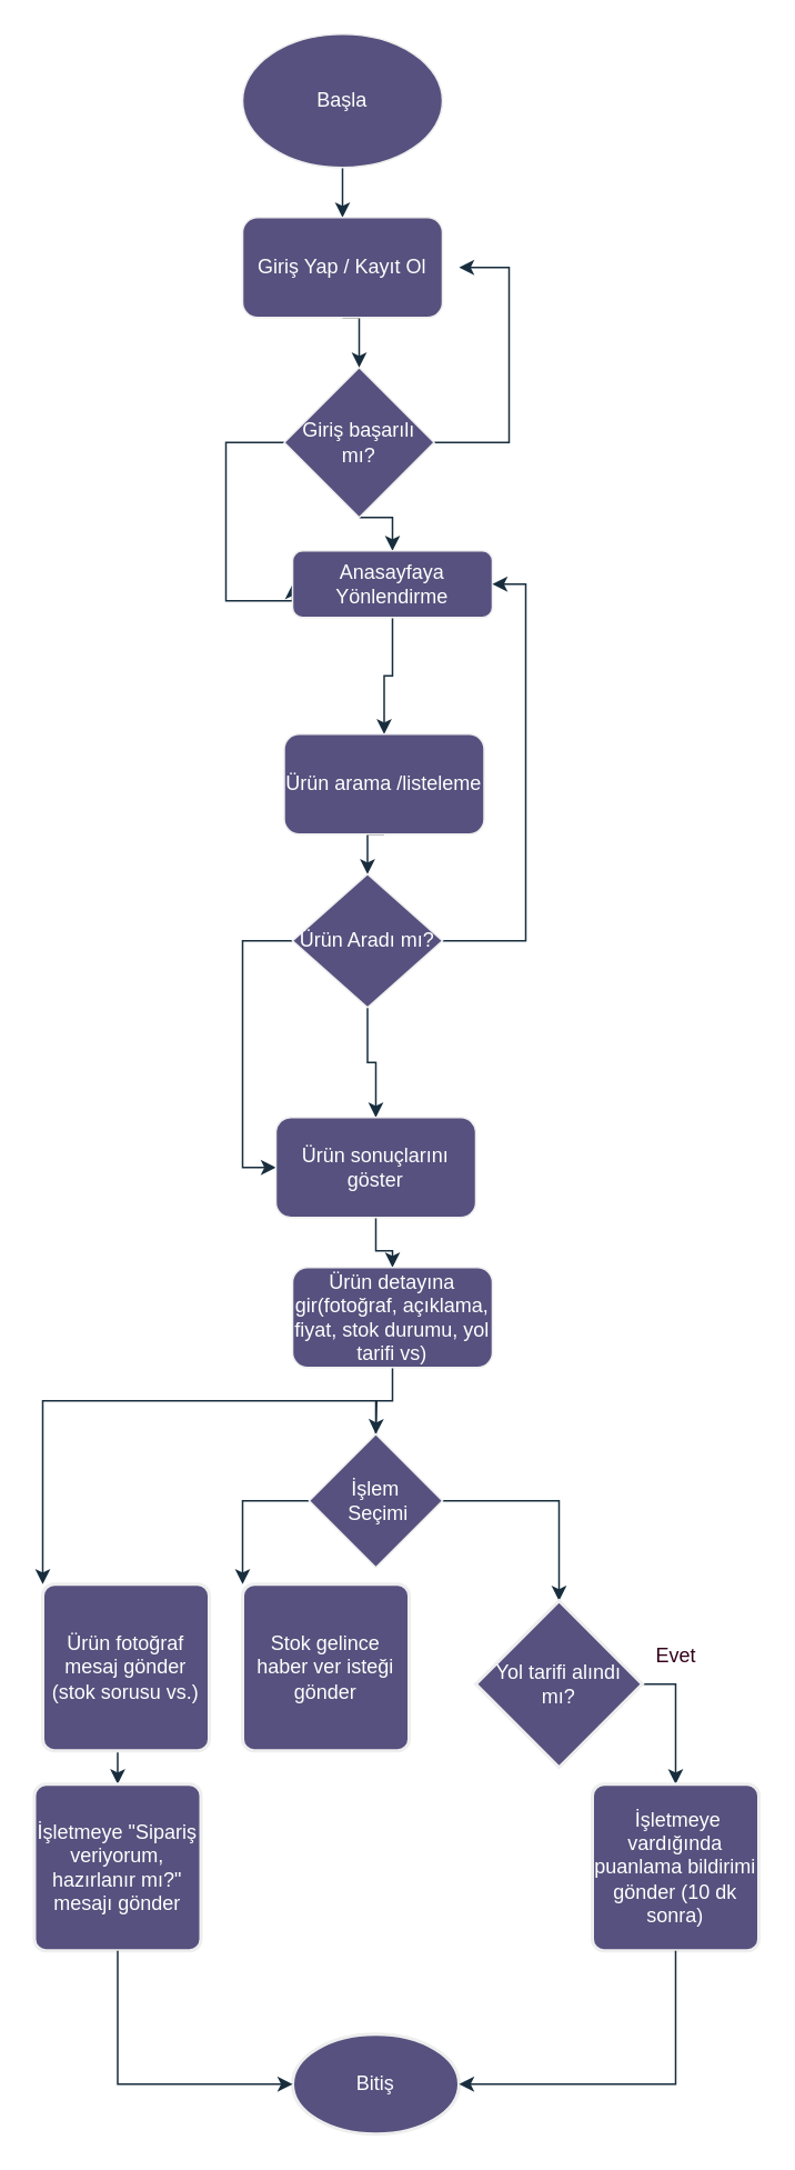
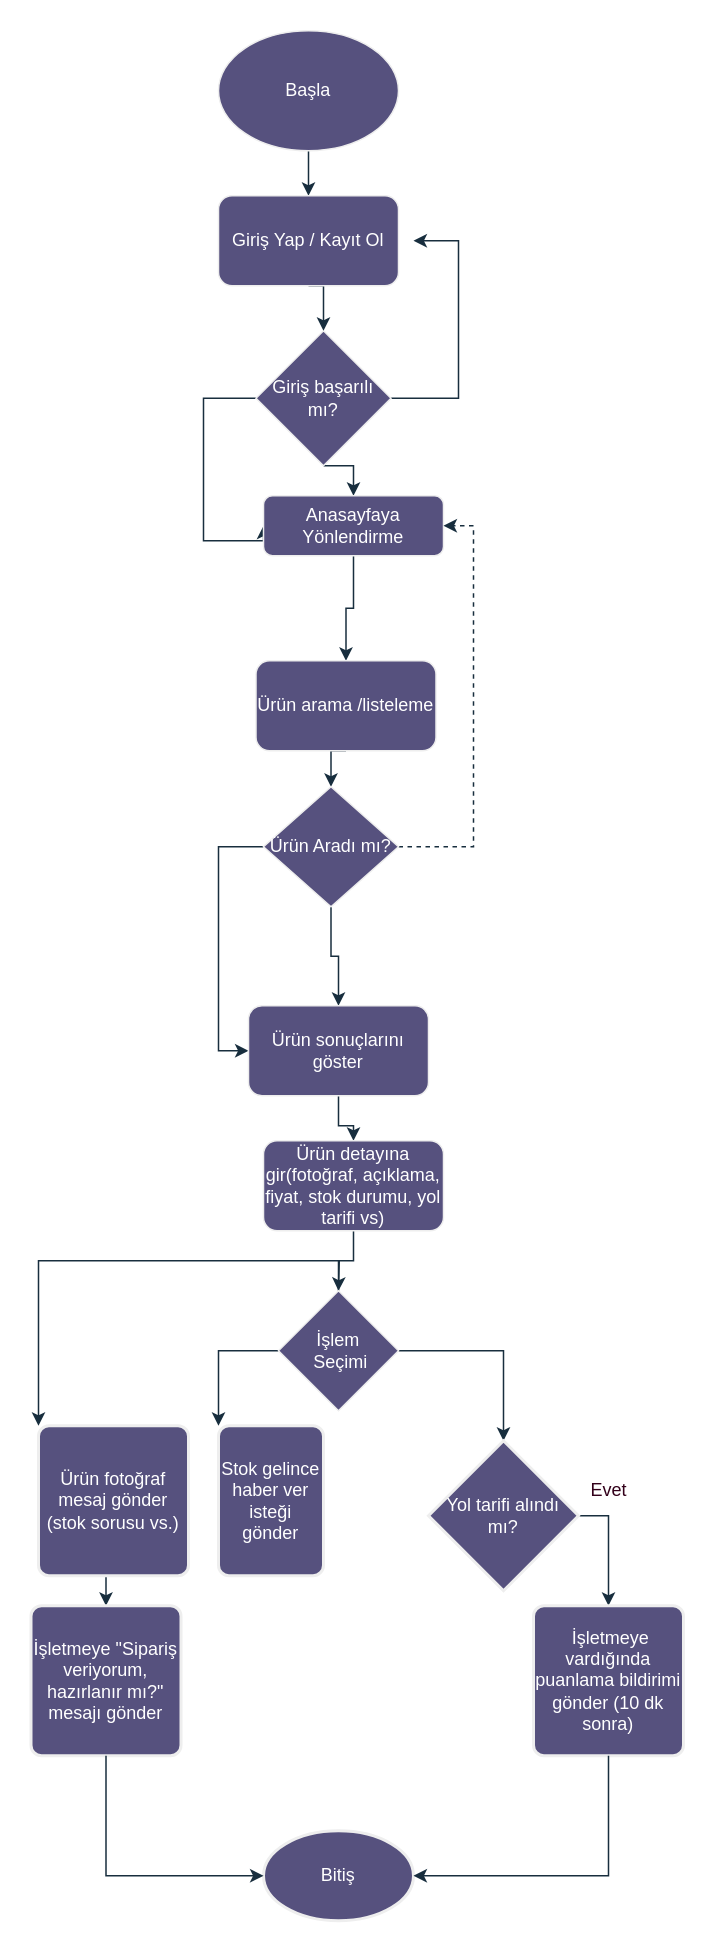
  <mxCell id="0" />
  <mxCell id="1" parent="0" />
  <mxCell id="2" style="edgeStyle=orthogonalEdgeStyle;rounded=0;orthogonalLoop=1;jettySize=auto;html=1;exitX=0.5;exitY=1;exitDx=0;exitDy=0;entryX=0.5;entryY=0;entryDx=0;entryDy=0;strokeColor=#182E3E;" edge="1" parent="1" source="3" target="11"><mxGeometry relative="1" as="geometry" /></mxCell>
  <mxCell id="3" value="Başla" style="ellipse;whiteSpace=wrap;html=1;labelBackgroundColor=none;fillColor=#56517E;strokeColor=#EEEEEE;fontColor=#FFFFFF;" vertex="1" parent="1"><mxGeometry x="145" width="120" height="80" as="geometry" y="20" /></mxCell>
  <mxCell id="4" style="edgeStyle=orthogonalEdgeStyle;rounded=0;orthogonalLoop=1;jettySize=auto;html=1;exitX=1;exitY=0.5;exitDx=0;exitDy=0;entryX=1;entryY=0.5;entryDx=0;entryDy=0;labelBackgroundColor=none;fontColor=default;strokeColor=#182E3E;" edge="1" parent="1" source="7"><mxGeometry relative="1" as="geometry"><mxPoint x="275" y="160" as="targetPoint" /><Array as="points"><mxPoint x="305" y="265" /><mxPoint x="305" y="160" /></Array></mxGeometry></mxCell>
  <mxCell id="5" style="edgeStyle=orthogonalEdgeStyle;rounded=0;orthogonalLoop=1;jettySize=auto;html=1;entryX=0;entryY=0.5;entryDx=0;entryDy=0;labelBackgroundColor=none;fontColor=default;strokeColor=#182E3E;" edge="1" parent="1" source="7" target="13"><mxGeometry relative="1" as="geometry"><mxPoint x="155" y="360" as="targetPoint" /><Array as="points"><mxPoint x="135" y="265" /><mxPoint x="135" y="360" /></Array></mxGeometry></mxCell>
  <mxCell id="6" style="edgeStyle=orthogonalEdgeStyle;rounded=0;orthogonalLoop=1;jettySize=auto;html=1;exitX=0.5;exitY=1;exitDx=0;exitDy=0;entryX=0.5;entryY=0;entryDx=0;entryDy=0;strokeColor=#182E3E;" edge="1" parent="1" source="7" target="13"><mxGeometry relative="1" as="geometry" /></mxCell>
  <mxCell id="7" value="Giriş başarılı mı?" style="rhombus;whiteSpace=wrap;html=1;labelBackgroundColor=none;fillColor=#56517E;strokeColor=#EEEEEE;fontColor=#FFFFFF;" vertex="1" parent="1"><mxGeometry x="170" y="220" width="90" height="90" as="geometry" /></mxCell>
  <mxCell id="8" value="Hayır" style="text;html=1;align=center;verticalAlign=middle;resizable=0;points=[];autosize=1;strokeColor=none;fillColor=none;labelBackgroundColor=none;fontColor=#FFFFFF;" vertex="1" parent="1"><mxGeometry x="260" y="238" width="50" height="30" as="geometry" /></mxCell>
  <mxCell id="9" value="Evet" style="text;html=1;align=center;verticalAlign=middle;resizable=0;points=[];autosize=1;strokeColor=none;fillColor=none;labelBackgroundColor=none;fontColor=#FFFFFF;" vertex="1" parent="1"><mxGeometry x="120" y="238" width="50" height="30" as="geometry" /></mxCell>
  <mxCell id="10" style="edgeStyle=orthogonalEdgeStyle;rounded=0;orthogonalLoop=1;jettySize=auto;html=1;exitX=0.5;exitY=1;exitDx=0;exitDy=0;entryX=0.5;entryY=0;entryDx=0;entryDy=0;strokeColor=#182E3E;" edge="1" parent="1" source="11" target="7"><mxGeometry relative="1" as="geometry" /></mxCell>
  <mxCell id="11" value="Giriş Yap / Kayıt Ol" style="rounded=1;whiteSpace=wrap;html=1;labelBackgroundColor=none;fillColor=#56517E;strokeColor=#EEEEEE;fontColor=#FFFFFF;" vertex="1" parent="1"><mxGeometry x="145" y="130" width="120" height="60" as="geometry" /></mxCell>
  <mxCell id="12" style="edgeStyle=orthogonalEdgeStyle;rounded=0;orthogonalLoop=1;jettySize=auto;html=1;exitX=0.5;exitY=1;exitDx=0;exitDy=0;entryX=0.5;entryY=0;entryDx=0;entryDy=0;strokeColor=#182E3E;" edge="1" parent="1" source="13" target="15"><mxGeometry relative="1" as="geometry" /></mxCell>
  <mxCell id="13" value="Anasayfaya Yönlendirme" style="rounded=1;whiteSpace=wrap;html=1;labelBackgroundColor=none;fillColor=#56517E;strokeColor=#EEEEEE;fontColor=#FFFFFF;" vertex="1" parent="1"><mxGeometry x="175" y="330" width="120" height="40" as="geometry" /></mxCell>
  <mxCell id="14" style="edgeStyle=orthogonalEdgeStyle;rounded=0;orthogonalLoop=1;jettySize=auto;html=1;exitX=0.5;exitY=1;exitDx=0;exitDy=0;entryX=0.5;entryY=0;entryDx=0;entryDy=0;strokeColor=#182E3E;" edge="1" parent="1" source="15" target="19"><mxGeometry relative="1" as="geometry" /></mxCell>
  <mxCell id="15" value="Ürün arama /listeleme" style="rounded=1;whiteSpace=wrap;html=1;labelBackgroundColor=none;fillColor=#56517E;strokeColor=#EEEEEE;fontColor=#FFFFFF;" vertex="1" parent="1"><mxGeometry x="170" y="440" width="120" height="60" as="geometry" /></mxCell>
- <mxCell id="16" style="edgeStyle=orthogonalEdgeStyle;rounded=0;orthogonalLoop=1;jettySize=auto;html=1;exitX=1;exitY=0.5;exitDx=0;exitDy=0;entryX=1;entryY=0.5;entryDx=0;entryDy=0;labelBackgroundColor=none;fontColor=default;strokeColor=#182E3E;" edge="1" parent="1" source="19" target="13"><mxGeometry relative="1" as="geometry"><mxPoint x="345" y="563.647" as="targetPoint" /></mxGeometry></mxCell>
+ <mxCell id="16" style="edgeStyle=orthogonalEdgeStyle;rounded=0;orthogonalLoop=1;jettySize=auto;html=1;exitX=1;exitY=0.5;exitDx=0;exitDy=0;entryX=1;entryY=0.5;entryDx=0;entryDy=0;labelBackgroundColor=none;fontColor=default;strokeColor=#182E3E;dashed=1;" edge="1" parent="1" source="19" target="13"><mxGeometry relative="1" as="geometry"><mxPoint x="345" y="563.647" as="targetPoint" /></mxGeometry></mxCell>
  <mxCell id="17" style="edgeStyle=orthogonalEdgeStyle;rounded=0;orthogonalLoop=1;jettySize=auto;html=1;entryX=0;entryY=0.5;entryDx=0;entryDy=0;labelBackgroundColor=none;fontColor=default;strokeColor=#182E3E;" edge="1" parent="1" source="19" target="22"><mxGeometry relative="1" as="geometry"><Array as="points"><mxPoint x="145" y="564" /><mxPoint x="145" y="700" /></Array></mxGeometry></mxCell>
  <mxCell id="18" style="edgeStyle=orthogonalEdgeStyle;rounded=0;orthogonalLoop=1;jettySize=auto;html=1;exitX=0.5;exitY=1;exitDx=0;exitDy=0;entryX=0.5;entryY=0;entryDx=0;entryDy=0;strokeColor=#182E3E;" edge="1" parent="1" source="19" target="22"><mxGeometry relative="1" as="geometry" /></mxCell>
  <mxCell id="19" value="Ürün Aradı mı?" style="rhombus;whiteSpace=wrap;html=1;labelBackgroundColor=none;fillColor=#56517E;strokeColor=#EEEEEE;fontColor=#FFFFFF;" vertex="1" parent="1"><mxGeometry x="175" y="524" width="90" height="80" as="geometry" /></mxCell>
  <mxCell id="20" value="Hayır" style="text;html=1;align=center;verticalAlign=middle;resizable=0;points=[];autosize=1;strokeColor=none;fillColor=none;labelBackgroundColor=none;fontColor=#FFFFFF;" vertex="1" parent="1"><mxGeometry x="270" y="538" width="50" height="30" as="geometry" /></mxCell>
  <mxCell id="21" style="edgeStyle=orthogonalEdgeStyle;rounded=0;orthogonalLoop=1;jettySize=auto;html=1;exitX=0.5;exitY=1;exitDx=0;exitDy=0;strokeColor=#182E3E;" edge="1" parent="1" source="22" target="25"><mxGeometry relative="1" as="geometry" /></mxCell>
  <mxCell id="22" value="Ürün sonuçlarını göster" style="rounded=1;whiteSpace=wrap;html=1;labelBackgroundColor=none;fillColor=#56517E;strokeColor=#EEEEEE;fontColor=#FFFFFF;" vertex="1" parent="1"><mxGeometry x="165" y="670" width="120" height="60" as="geometry" /></mxCell>
  <mxCell id="23" value="Evet" style="text;html=1;align=center;verticalAlign=middle;resizable=0;points=[];autosize=1;strokeColor=none;fillColor=none;labelBackgroundColor=none;fontColor=#FFFFFF;" vertex="1" parent="1"><mxGeometry x="120" y="528" width="50" height="30" as="geometry" /></mxCell>
  <mxCell id="24" style="edgeStyle=orthogonalEdgeStyle;rounded=0;orthogonalLoop=1;jettySize=auto;html=1;exitX=0.5;exitY=1;exitDx=0;exitDy=0;strokeColor=#182E3E;" edge="1" parent="1" source="25"><mxGeometry relative="1" as="geometry"><mxPoint x="225" y="860" as="targetPoint" /></mxGeometry></mxCell>
  <mxCell id="25" value="Ürün detayına gir(fotoğraf, açıklama, fiyat, stok durumu, yol tarifi vs)" style="rounded=1;whiteSpace=wrap;html=1;labelBackgroundColor=none;fillColor=#56517E;strokeColor=#EEEEEE;fontColor=#FFFFFF;" vertex="1" parent="1"><mxGeometry x="175" y="760" width="120" height="60" as="geometry" /></mxCell>
  <mxCell id="26" style="edgeStyle=orthogonalEdgeStyle;rounded=0;orthogonalLoop=1;jettySize=auto;html=1;exitX=0.5;exitY=0;exitDx=0;exitDy=0;entryX=0;entryY=0;entryDx=0;entryDy=0;labelBackgroundColor=none;fontColor=default;strokeColor=#182E3E;" edge="1" parent="1" source="29" target="31"><mxGeometry relative="1" as="geometry" /></mxCell>
  <mxCell id="27" style="edgeStyle=orthogonalEdgeStyle;rounded=0;orthogonalLoop=1;jettySize=auto;html=1;exitX=0;exitY=0.5;exitDx=0;exitDy=0;entryX=0;entryY=0;entryDx=0;entryDy=0;labelBackgroundColor=none;fontColor=default;strokeColor=#182E3E;" edge="1" parent="1" source="29" target="32"><mxGeometry relative="1" as="geometry" /></mxCell>
  <mxCell id="28" style="edgeStyle=orthogonalEdgeStyle;rounded=0;orthogonalLoop=1;jettySize=auto;html=1;entryX=0.5;entryY=0;entryDx=0;entryDy=0;labelBackgroundColor=none;fontColor=default;strokeColor=#182E3E;entryPerimeter=0;" edge="1" parent="1" source="29" target="34"><mxGeometry relative="1" as="geometry"><mxPoint x="335" y="950" as="targetPoint" /></mxGeometry></mxCell>
  <mxCell id="29" value="İşlem&lt;div&gt;&amp;nbsp;Seçimi&lt;/div&gt;" style="rhombus;whiteSpace=wrap;html=1;labelBackgroundColor=none;fillColor=#56517E;strokeColor=#EEEEEE;fontColor=#FFFFFF;" vertex="1" parent="1"><mxGeometry x="185" y="860" width="80" height="80" as="geometry" /></mxCell>
  <mxCell id="30" style="edgeStyle=orthogonalEdgeStyle;rounded=0;orthogonalLoop=1;jettySize=auto;html=1;exitX=0.5;exitY=1;exitDx=0;exitDy=0;entryX=0.5;entryY=0;entryDx=0;entryDy=0;strokeColor=#182E3E;" edge="1" parent="1" source="31" target="35"><mxGeometry relative="1" as="geometry" /></mxCell>
  <mxCell id="31" value="Ürün fotoğraf mesaj gönder (stok sorusu vs.)" style="rounded=1;whiteSpace=wrap;html=1;absoluteArcSize=1;arcSize=14;strokeWidth=2;labelBackgroundColor=none;fillColor=#56517E;strokeColor=#EEEEEE;fontColor=#FFFFFF;" vertex="1" parent="1"><mxGeometry x="25" y="950" width="100" height="100" as="geometry" /></mxCell>
- <mxCell id="32" value="Stok gelince haber ver isteği gönder" style="rounded=1;whiteSpace=wrap;html=1;absoluteArcSize=1;arcSize=14;strokeWidth=2;labelBackgroundColor=none;fillColor=#56517E;strokeColor=#EEEEEE;fontColor=#FFFFFF;" vertex="1" parent="1"><mxGeometry x="145" y="950" width="100" height="100" as="geometry" /></mxCell>
+ <mxCell id="32" value="Stok gelince haber ver isteği gönder" style="rounded=1;whiteSpace=wrap;html=1;absoluteArcSize=1;arcSize=14;strokeWidth=2;labelBackgroundColor=none;fillColor=#56517E;strokeColor=#EEEEEE;fontColor=#FFFFFF;" vertex="1" parent="1"><mxGeometry x="145" y="950" width="70" height="100" as="geometry" /></mxCell>
  <mxCell id="33" style="edgeStyle=orthogonalEdgeStyle;rounded=0;orthogonalLoop=1;jettySize=auto;html=1;exitX=1;exitY=0.5;exitDx=0;exitDy=0;exitPerimeter=0;strokeColor=#182E3E;entryX=0.5;entryY=0;entryDx=0;entryDy=0;" edge="1" parent="1" source="34" target="37"><mxGeometry relative="1" as="geometry"><mxPoint x="455" y="1010" as="targetPoint" /></mxGeometry></mxCell>
  <mxCell id="34" value="Yol tarifi alındı mı?" style="strokeWidth=2;html=1;shape=mxgraph.flowchart.decision;whiteSpace=wrap;strokeColor=#EEEEEE;fontColor=#FFFFFF;fillColor=#56517E;" vertex="1" parent="1"><mxGeometry x="285" y="960" width="100" height="100" as="geometry" /></mxCell>
  <mxCell id="35" value="İşletmeye &quot;Sipariş veriyorum, hazırlanır mı?&quot; mesajı gönder" style="rounded=1;whiteSpace=wrap;html=1;absoluteArcSize=1;arcSize=14;strokeWidth=2;strokeColor=#EEEEEE;fontColor=#FFFFFF;fillColor=#56517E;" vertex="1" parent="1"><mxGeometry x="20" y="1070" width="100" height="100" as="geometry" /></mxCell>
  <mxCell id="36" value="&lt;font style=&quot;color: rgb(51, 0, 26);&quot;&gt;Evet&lt;/font&gt;" style="text;html=1;align=center;verticalAlign=middle;resizable=0;points=[];autosize=1;strokeColor=none;fillColor=none;fontColor=#FFFFFF;" vertex="1" parent="1"><mxGeometry x="380" y="978" width="50" height="30" as="geometry" /></mxCell>
  <mxCell id="37" value="&amp;nbsp;İşletmeye vardığında puanlama bildirimi gönder (10 dk sonra)" style="rounded=1;whiteSpace=wrap;html=1;absoluteArcSize=1;arcSize=14;strokeWidth=2;strokeColor=#EEEEEE;fontColor=#FFFFFF;fillColor=#56517E;" vertex="1" parent="1"><mxGeometry x="355" y="1070" width="100" height="100" as="geometry" /></mxCell>
  <mxCell id="38" value="Bitiş" style="strokeWidth=2;html=1;shape=mxgraph.flowchart.start_1;whiteSpace=wrap;strokeColor=#EEEEEE;fontColor=#FFFFFF;fillColor=#56517E;" vertex="1" parent="1"><mxGeometry x="175" y="1220" width="100" height="60" as="geometry" /></mxCell>
  <mxCell id="39" style="edgeStyle=orthogonalEdgeStyle;rounded=0;orthogonalLoop=1;jettySize=auto;html=1;exitX=0.5;exitY=1;exitDx=0;exitDy=0;entryX=0;entryY=0.5;entryDx=0;entryDy=0;entryPerimeter=0;strokeColor=#182E3E;" edge="1" parent="1" source="35" target="38"><mxGeometry relative="1" as="geometry" /></mxCell>
  <mxCell id="40" style="edgeStyle=orthogonalEdgeStyle;rounded=0;orthogonalLoop=1;jettySize=auto;html=1;exitX=0.5;exitY=1;exitDx=0;exitDy=0;entryX=1;entryY=0.5;entryDx=0;entryDy=0;entryPerimeter=0;strokeColor=#182E3E;" edge="1" parent="1" source="37" target="38"><mxGeometry relative="1" as="geometry" /></mxCell>
